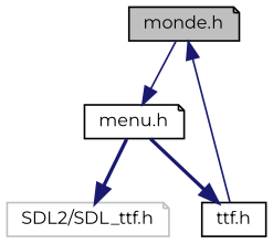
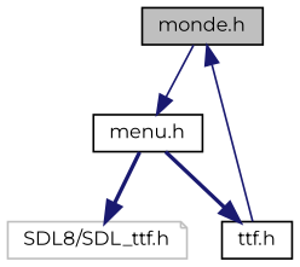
  digraph {
    fontname=Montserrat
    node [color=black fillcolor=white fontname=Montserrat fontsize=10 shape=box style=filled]
    edge [color=midnightblue fontname=Montserrat fontsize=10 labelfontname=Helvetica labelfontsize=10 style=solid]
-   n1 [fillcolor=grey75 fontcolor=black height=0.2 label="monde.h" shape=note width=0.4]
-   n2 [height=0.2 label="menu.h" shape=note width=0.4]
-   n3 [color=grey75 height=0.2 label="SDL2/SDL_ttf.h" shape=note width=0.4]
+   n1 [fillcolor=grey75 fontcolor=black height=0.2 label="monde.h" width=0.4]
+   n2 [height=0.2 label="menu.h" width=0.4]
+   n3 [color=grey75 height=0.2 label="SDL8/SDL_ttf.h" shape=note width=0.4]
    n4 [height=0.2 label="ttf.h" width=0.4]
    n1 -> n2
    n2 -> n3 [style=bold]
    n2 -> n4 [style=bold]
    n4 -> n1
  }
